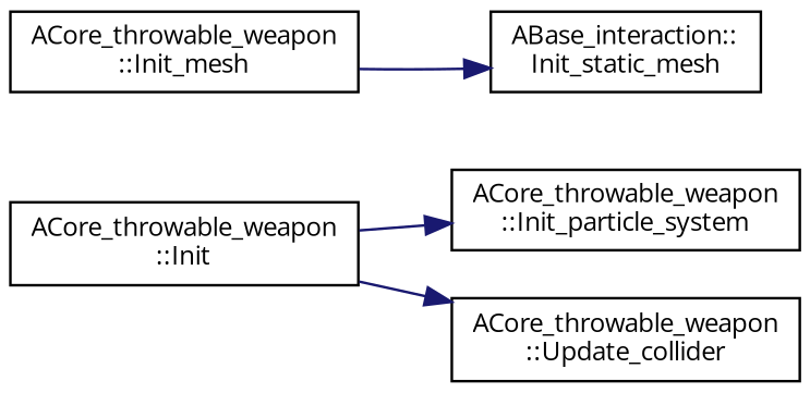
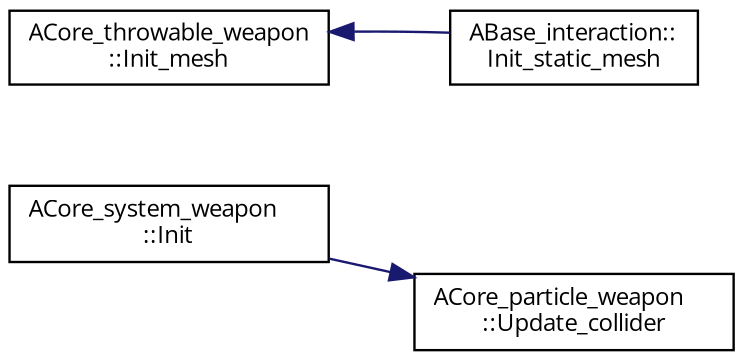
  digraph {
    fontname="Open Sans"
    rankdir=LR
    node [color=black fillcolor=white fontname="Open Sans" fontsize=10 shape=record style=filled]
    edge [color=midnightblue fontname="Open Sans" fontsize=10 labelfontname=Helvetica labelfontsize=10 style=solid]
-   n1 [height=0.2 label="ACore_throwable_weapon\l::Init" width=0.4]
-   n2 [height=0.2 label="ACore_throwable_weapon\l::Init_particle_system" width=0.4]
-   n3 [height=0.2 label="ACore_throwable_weapon\l::Update_collider" width=0.4]
+   n1 [height=0.2 label="ACore_system_weapon\l::Init" width=0.4]
+   n3 [height=0.2 label="ACore_particle_weapon\l::Update_collider" width=0.4]
    n4 [height=0.2 label="ACore_throwable_weapon\l::Init_mesh" width=0.4]
    n5 [height=0.2 label="ABase_interaction::\lInit_static_mesh" width=0.4]
-   n1 -> n2
    n1 -> n3
-   n4 -> n5
+   n5 -> n4
  }
